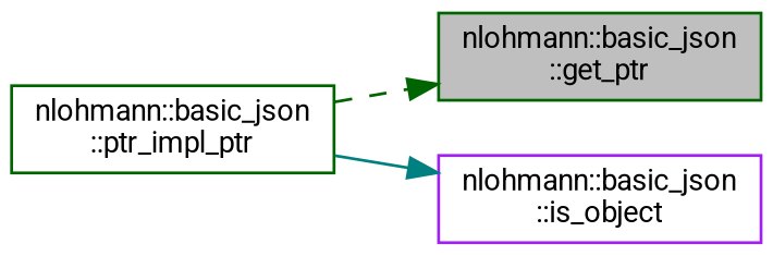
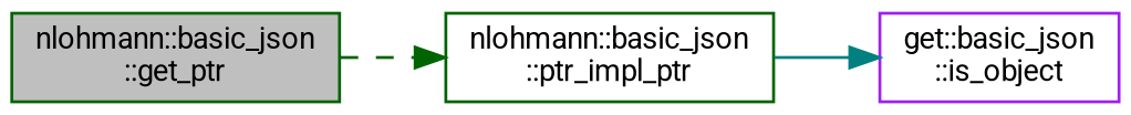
  digraph {
    fontname=Roboto
    rankdir=LR
    node [color=darkgreen fillcolor=white fontname=Roboto fontsize=10 shape=record style=filled]
    edge [fontname=Roboto fontsize=10 labelfontname=Helvetica labelfontsize=10]
    n1 [fillcolor=grey75 fontcolor=black height=0.2 label="nlohmann::basic_json\l::get_ptr" width=0.4]
    n2 [height=0.2 label="nlohmann::basic_json\l::ptr_impl_ptr" width=0.4]
-   n3 [color=purple height=0.2 label="nlohmann::basic_json\l::is_object" width=0.4]
-   n2 -> n1 [color=darkgreen style=dashed]
+   n3 [color=purple height=0.2 label="get::basic_json\l::is_object" width=0.4]
+   n1 -> n2 [color=darkgreen style=dashed]
    n2 -> n3 [color=teal style=solid]
  }
